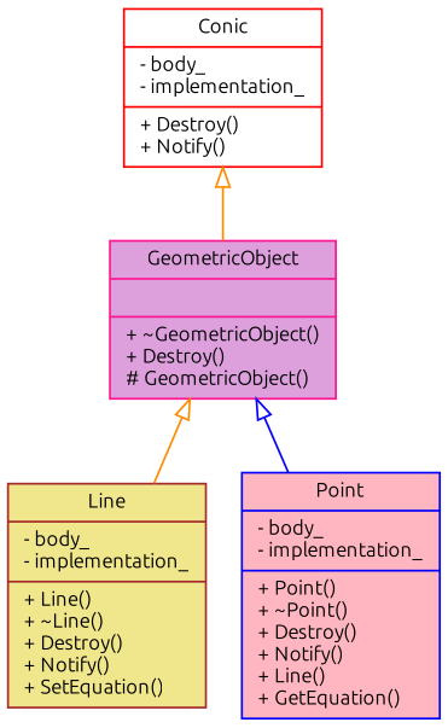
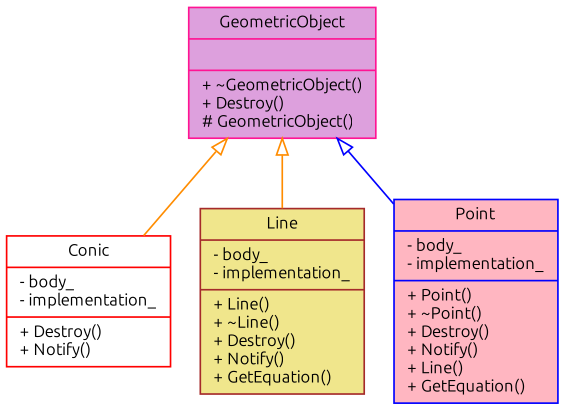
  digraph {
    fontname=Ubuntu
    node [fontname=Ubuntu fontsize=10 shape=record style=filled]
    edge [arrowtail=onormal color=darkorange dir=back fontname=Ubuntu fontsize=10 labelfontname=Helvetica labelfontsize=10 style=solid]
    n1 [color=deeppink fillcolor=plum fontcolor=black height=0.2 label="{GeometricObject\n||+ ~GeometricObject()\l+ Destroy()\l# GeometricObject()\l}" width=0.4]
    n2 [color=red fillcolor=white height=0.2 label="{Conic\n|- body_\l- implementation_\l|+ Destroy()\l+ Notify()\l}" width=0.4]
-   n3 [color=brown fillcolor=khaki height=0.2 label="{Line\n|- body_\l- implementation_\l|+ Line()\l+ ~Line()\l+ Destroy()\l+ Notify()\l+ SetEquation()\l}" width=0.4]
+   n3 [color=brown fillcolor=khaki height=0.2 label="{Line\n|- body_\l- implementation_\l|+ Line()\l+ ~Line()\l+ Destroy()\l+ Notify()\l+ GetEquation()\l}" width=0.4]
    n4 [color=blue fillcolor=lightpink height=0.2 label="{Point\n|- body_\l- implementation_\l|+ Point()\l+ ~Point()\l+ Destroy()\l+ Notify()\l+ Line()\l+ GetEquation()\l}" width=0.4]
-   n2 -> n1
+   n1 -> n2
    n1 -> n3
    n1 -> n4 [color=blue]
  }
